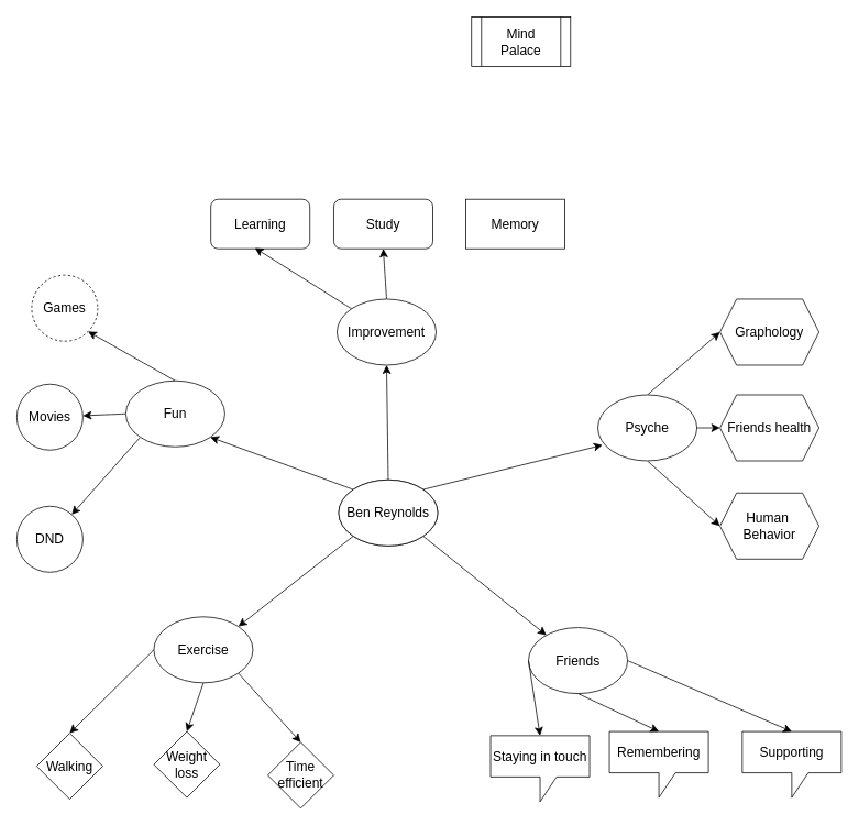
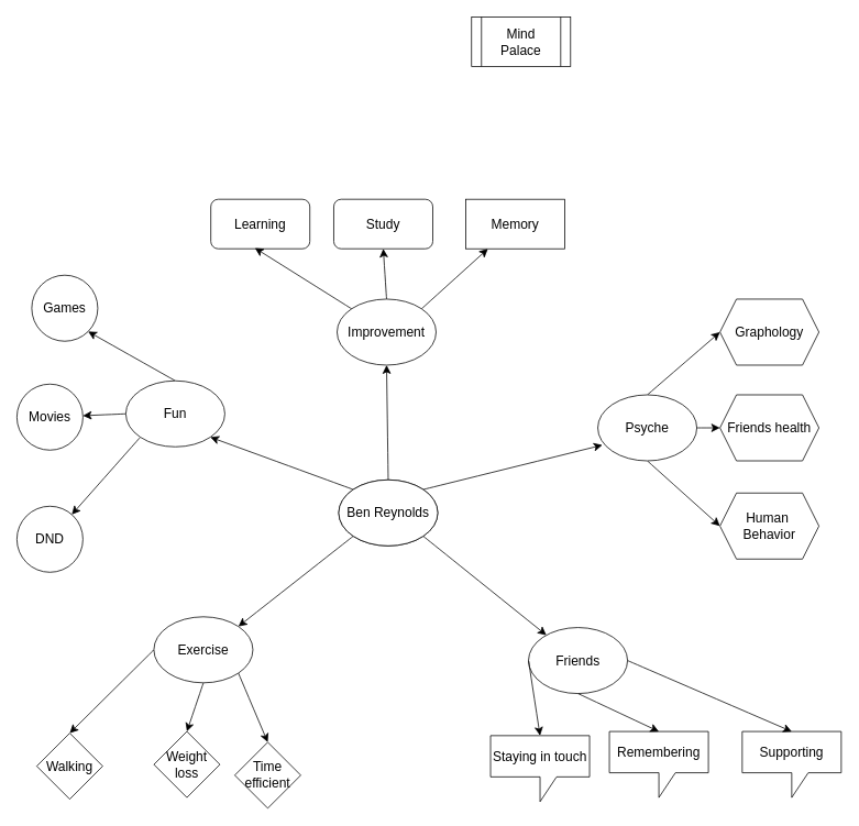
  <mxCell id="0" />
  <mxCell id="1" parent="0" />
  <mxCell id="2" value="Ben Reynolds" style="ellipse;whiteSpace=wrap;html=1;fontSize=16;" parent="1" vertex="1"><mxGeometry x="410" y="581" width="120" height="80" as="geometry" /></mxCell>
  <mxCell id="3" style="edgeStyle=none;curved=1;rounded=0;orthogonalLoop=1;jettySize=auto;html=1;exitX=0;exitY=0;exitDx=0;exitDy=0;entryX=1;entryY=1;entryDx=0;entryDy=0;fontSize=12;startSize=8;endSize=8;" parent="1" source="7" target="11" edge="1"><mxGeometry relative="1" as="geometry" /></mxCell>
  <mxCell id="4" style="edgeStyle=none;curved=1;rounded=0;orthogonalLoop=1;jettySize=auto;html=1;exitX=0.5;exitY=0;exitDx=0;exitDy=0;entryX=0.5;entryY=1;entryDx=0;entryDy=0;fontSize=12;startSize=8;endSize=8;" parent="1" source="7" target="14" edge="1"><mxGeometry relative="1" as="geometry" /></mxCell>
  <mxCell id="5" style="edgeStyle=none;curved=1;rounded=0;orthogonalLoop=1;jettySize=auto;html=1;exitX=1;exitY=1;exitDx=0;exitDy=0;fontSize=12;startSize=8;endSize=8;" parent="1" source="7" target="23" edge="1"><mxGeometry relative="1" as="geometry" /></mxCell>
  <mxCell id="6" style="edgeStyle=none;curved=1;rounded=0;orthogonalLoop=1;jettySize=auto;html=1;exitX=0;exitY=1;exitDx=0;exitDy=0;entryX=1;entryY=0;entryDx=0;entryDy=0;fontSize=12;startSize=8;endSize=8;" parent="1" source="7" target="22" edge="1"><mxGeometry relative="1" as="geometry" /></mxCell>
  <mxCell id="7" value="Ben Reynolds" style="ellipse;whiteSpace=wrap;html=1;fontSize=16;" parent="1" vertex="1"><mxGeometry x="410" y="581" width="120" height="80" as="geometry" /></mxCell>
  <mxCell id="8" style="edgeStyle=none;curved=1;rounded=0;orthogonalLoop=1;jettySize=auto;html=1;exitX=0;exitY=1;exitDx=0;exitDy=0;fontSize=12;startSize=8;endSize=8;" edge="1" parent="1" source="11" target="31"><mxGeometry relative="1" as="geometry" /></mxCell>
  <mxCell id="9" style="edgeStyle=none;curved=1;rounded=0;orthogonalLoop=1;jettySize=auto;html=1;exitX=0;exitY=0.5;exitDx=0;exitDy=0;fontSize=12;startSize=8;endSize=8;" edge="1" parent="1" source="11" target="30"><mxGeometry relative="1" as="geometry" /></mxCell>
  <mxCell id="10" style="edgeStyle=none;curved=1;rounded=0;orthogonalLoop=1;jettySize=auto;html=1;exitX=0.5;exitY=0;exitDx=0;exitDy=0;entryX=1;entryY=1;entryDx=0;entryDy=0;fontSize=12;startSize=8;endSize=8;" edge="1" parent="1" source="11" target="29"><mxGeometry relative="1" as="geometry" /></mxCell>
  <mxCell id="11" value="Fun" style="ellipse;whiteSpace=wrap;html=1;fontSize=16;" parent="1" vertex="1"><mxGeometry x="152" y="461" width="120" height="80" as="geometry" /></mxCell>
  <mxCell id="12" style="edgeStyle=none;curved=1;rounded=0;orthogonalLoop=1;jettySize=auto;html=1;exitX=0.5;exitY=0;exitDx=0;exitDy=0;entryX=0.5;entryY=1;entryDx=0;entryDy=0;fontSize=12;startSize=8;endSize=8;" edge="1" parent="1" source="14" target="26"><mxGeometry relative="1" as="geometry" /></mxCell>
+ <mxCell id="13" style="edgeStyle=none;curved=1;rounded=0;orthogonalLoop=1;jettySize=auto;html=1;exitX=1;exitY=0;exitDx=0;exitDy=0;fontSize=12;startSize=8;endSize=8;" edge="1" parent="1" source="14" target="27"><mxGeometry relative="1" as="geometry" /></mxCell>
  <mxCell id="14" value="Improvement" style="ellipse;whiteSpace=wrap;html=1;fontSize=16;" parent="1" vertex="1"><mxGeometry x="408" y="362" width="120" height="80" as="geometry" /></mxCell>
  <mxCell id="15" style="edgeStyle=none;curved=1;rounded=0;orthogonalLoop=1;jettySize=auto;html=1;exitX=0.5;exitY=0;exitDx=0;exitDy=0;entryX=0;entryY=0.5;entryDx=0;entryDy=0;fontSize=12;startSize=8;endSize=8;" edge="1" parent="1" source="18" target="41"><mxGeometry relative="1" as="geometry" /></mxCell>
  <mxCell id="16" style="edgeStyle=none;curved=1;rounded=0;orthogonalLoop=1;jettySize=auto;html=1;exitX=1;exitY=0.5;exitDx=0;exitDy=0;fontSize=12;startSize=8;endSize=8;" edge="1" parent="1" source="18" target="42"><mxGeometry relative="1" as="geometry" /></mxCell>
  <mxCell id="17" style="edgeStyle=none;curved=1;rounded=0;orthogonalLoop=1;jettySize=auto;html=1;exitX=0.5;exitY=1;exitDx=0;exitDy=0;entryX=0;entryY=0.5;entryDx=0;entryDy=0;fontSize=12;startSize=8;endSize=8;" edge="1" parent="1" source="18" target="43"><mxGeometry relative="1" as="geometry" /></mxCell>
  <mxCell id="18" value="Psyche" style="ellipse;whiteSpace=wrap;html=1;fontSize=16;" parent="1" vertex="1"><mxGeometry x="724" y="478" width="120" height="80" as="geometry" /></mxCell>
  <mxCell id="19" style="edgeStyle=none;curved=1;rounded=0;orthogonalLoop=1;jettySize=auto;html=1;exitX=0;exitY=0.5;exitDx=0;exitDy=0;entryX=0.5;entryY=0;entryDx=0;entryDy=0;fontSize=12;startSize=8;endSize=8;" edge="1" parent="1" source="22" target="32"><mxGeometry relative="1" as="geometry" /></mxCell>
  <mxCell id="20" style="edgeStyle=none;curved=1;rounded=0;orthogonalLoop=1;jettySize=auto;html=1;exitX=0.5;exitY=1;exitDx=0;exitDy=0;entryX=0.5;entryY=0;entryDx=0;entryDy=0;fontSize=12;startSize=8;endSize=8;" edge="1" parent="1" source="22" target="33"><mxGeometry relative="1" as="geometry" /></mxCell>
  <mxCell id="21" style="edgeStyle=none;curved=1;rounded=0;orthogonalLoop=1;jettySize=auto;html=1;exitX=1;exitY=1;exitDx=0;exitDy=0;entryX=0.5;entryY=0;entryDx=0;entryDy=0;fontSize=12;startSize=8;endSize=8;" edge="1" parent="1" source="22" target="34"><mxGeometry relative="1" as="geometry" /></mxCell>
  <mxCell id="22" value="Exercise" style="ellipse;whiteSpace=wrap;html=1;fontSize=16;" parent="1" vertex="1"><mxGeometry x="186" y="747" width="120" height="80" as="geometry" /></mxCell>
  <mxCell id="23" value="Friends" style="ellipse;whiteSpace=wrap;html=1;fontSize=16;" parent="1" vertex="1"><mxGeometry x="640" y="760" width="120" height="80" as="geometry" /></mxCell>
  <mxCell id="24" style="edgeStyle=none;curved=1;rounded=0;orthogonalLoop=1;jettySize=auto;html=1;exitX=1;exitY=0;exitDx=0;exitDy=0;entryX=0.046;entryY=0.761;entryDx=0;entryDy=0;entryPerimeter=0;fontSize=12;startSize=8;endSize=8;" edge="1" parent="1" source="7" target="18"><mxGeometry relative="1" as="geometry" /></mxCell>
  <mxCell id="25" value="Learning" style="rounded=1;whiteSpace=wrap;html=1;fontSize=16;" vertex="1" parent="1"><mxGeometry x="255" y="241" width="120" height="60" as="geometry" /></mxCell>
  <mxCell id="26" value="Study" style="rounded=1;whiteSpace=wrap;html=1;fontSize=16;" vertex="1" parent="1"><mxGeometry x="404" y="241" width="120" height="60" as="geometry" /></mxCell>
  <mxCell id="27" value="Memory" style="rounded=0;whiteSpace=wrap;html=1;fontSize=16;" vertex="1" parent="1"><mxGeometry x="564" y="241" width="120" height="60" as="geometry" /></mxCell>
  <mxCell id="28" style="edgeStyle=none;curved=1;rounded=0;orthogonalLoop=1;jettySize=auto;html=1;exitX=0;exitY=0;exitDx=0;exitDy=0;entryX=0.445;entryY=0.984;entryDx=0;entryDy=0;entryPerimeter=0;fontSize=12;startSize=8;endSize=8;" edge="1" parent="1" source="14" target="25"><mxGeometry relative="1" as="geometry" /></mxCell>
- <mxCell id="29" value="Games" style="ellipse;whiteSpace=wrap;html=1;aspect=fixed;fontSize=16;dashed=1;" vertex="1" parent="1"><mxGeometry x="38" y="333" width="80" height="80" as="geometry" /></mxCell>
+ <mxCell id="29" value="Games" style="ellipse;whiteSpace=wrap;html=1;aspect=fixed;fontSize=16;" vertex="1" parent="1"><mxGeometry x="38" y="333" width="80" height="80" as="geometry" /></mxCell>
  <mxCell id="30" value="Movies" style="ellipse;whiteSpace=wrap;html=1;aspect=fixed;fontSize=16;" vertex="1" parent="1"><mxGeometry x="20" y="465" width="80" height="80" as="geometry" /></mxCell>
  <mxCell id="31" value="DND" style="ellipse;whiteSpace=wrap;html=1;aspect=fixed;fontSize=16;" vertex="1" parent="1"><mxGeometry x="20" y="613" width="80" height="80" as="geometry" /></mxCell>
  <mxCell id="32" value="Walking" style="rhombus;whiteSpace=wrap;html=1;fontSize=16;" vertex="1" parent="1"><mxGeometry x="44" y="888" width="80" height="80" as="geometry" /></mxCell>
  <mxCell id="33" value="Weight&lt;br&gt;loss" style="rhombus;whiteSpace=wrap;html=1;fontSize=16;" vertex="1" parent="1"><mxGeometry x="186" y="886" width="80" height="80" as="geometry" /></mxCell>
- <mxCell id="34" value="Time&lt;br&gt;efficient" style="rhombus;whiteSpace=wrap;html=1;fontSize=16;" vertex="1" parent="1"><mxGeometry x="324" y="899" width="80" height="80" as="geometry" /></mxCell>
+ <mxCell id="34" value="Time&lt;br&gt;efficient" style="rhombus;whiteSpace=wrap;html=1;fontSize=16;" vertex="1" parent="1"><mxGeometry x="284" y="899" width="80" height="80" as="geometry" /></mxCell>
  <mxCell id="35" value="Staying in touch" style="shape=callout;whiteSpace=wrap;html=1;perimeter=calloutPerimeter;fontSize=16;" vertex="1" parent="1"><mxGeometry x="594" y="891" width="120" height="80" as="geometry" /></mxCell>
  <mxCell id="36" value="Remembering" style="shape=callout;whiteSpace=wrap;html=1;perimeter=calloutPerimeter;fontSize=16;" vertex="1" parent="1"><mxGeometry x="738" y="886" width="120" height="80" as="geometry" /></mxCell>
  <mxCell id="37" value="Supporting" style="shape=callout;whiteSpace=wrap;html=1;perimeter=calloutPerimeter;fontSize=16;" vertex="1" parent="1"><mxGeometry x="899" y="886" width="120" height="80" as="geometry" /></mxCell>
  <mxCell id="38" style="edgeStyle=none;curved=1;rounded=0;orthogonalLoop=1;jettySize=auto;html=1;exitX=0;exitY=0.5;exitDx=0;exitDy=0;entryX=0.5;entryY=0;entryDx=0;entryDy=0;entryPerimeter=0;fontSize=12;startSize=8;endSize=8;" edge="1" parent="1" source="23" target="35"><mxGeometry relative="1" as="geometry" /></mxCell>
  <mxCell id="39" style="edgeStyle=none;curved=1;rounded=0;orthogonalLoop=1;jettySize=auto;html=1;exitX=0.5;exitY=1;exitDx=0;exitDy=0;entryX=0.5;entryY=0;entryDx=0;entryDy=0;entryPerimeter=0;fontSize=12;startSize=8;endSize=8;" edge="1" parent="1" source="23" target="36"><mxGeometry relative="1" as="geometry" /></mxCell>
  <mxCell id="40" style="edgeStyle=none;curved=1;rounded=0;orthogonalLoop=1;jettySize=auto;html=1;exitX=1;exitY=0.5;exitDx=0;exitDy=0;entryX=0.5;entryY=0;entryDx=0;entryDy=0;entryPerimeter=0;fontSize=12;startSize=8;endSize=8;" edge="1" parent="1" source="23" target="37"><mxGeometry relative="1" as="geometry" /></mxCell>
  <mxCell id="41" value="Graphology" style="shape=hexagon;perimeter=hexagonPerimeter2;whiteSpace=wrap;html=1;fixedSize=1;fontSize=16;" vertex="1" parent="1"><mxGeometry x="872" y="362" width="120" height="80" as="geometry" /></mxCell>
  <mxCell id="42" value="Friends health" style="shape=hexagon;perimeter=hexagonPerimeter2;whiteSpace=wrap;html=1;fixedSize=1;fontSize=16;" vertex="1" parent="1"><mxGeometry x="872" y="478" width="120" height="80" as="geometry" /></mxCell>
  <mxCell id="43" value="Human&amp;nbsp;&lt;br&gt;Behavior" style="shape=hexagon;perimeter=hexagonPerimeter2;whiteSpace=wrap;html=1;fixedSize=1;fontSize=16;" vertex="1" parent="1"><mxGeometry x="872" y="597" width="120" height="80" as="geometry" /></mxCell>
  <mxCell id="44" value="Mind&lt;br&gt;Palace" style="shape=process;whiteSpace=wrap;html=1;backgroundOutline=1;fontSize=16;" vertex="1" parent="1"><mxGeometry x="571" y="20" width="120" height="60" as="geometry" /></mxCell>
